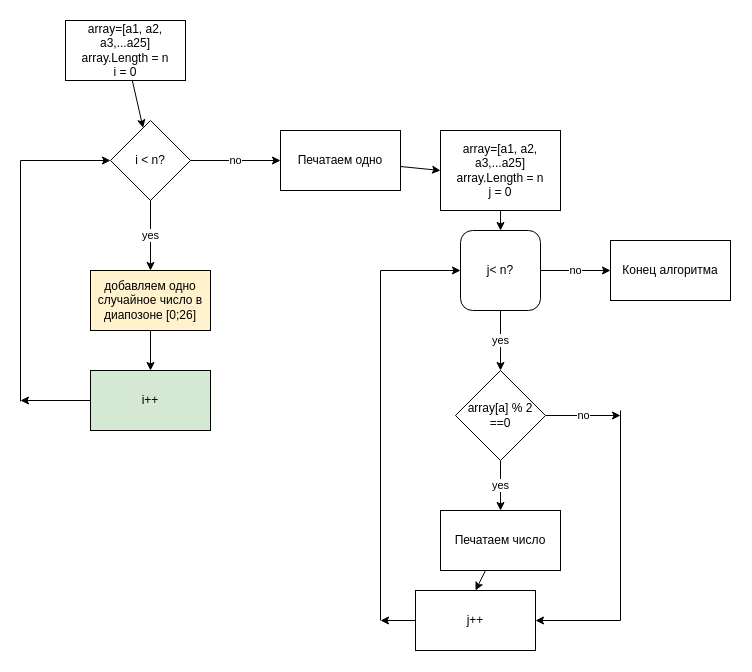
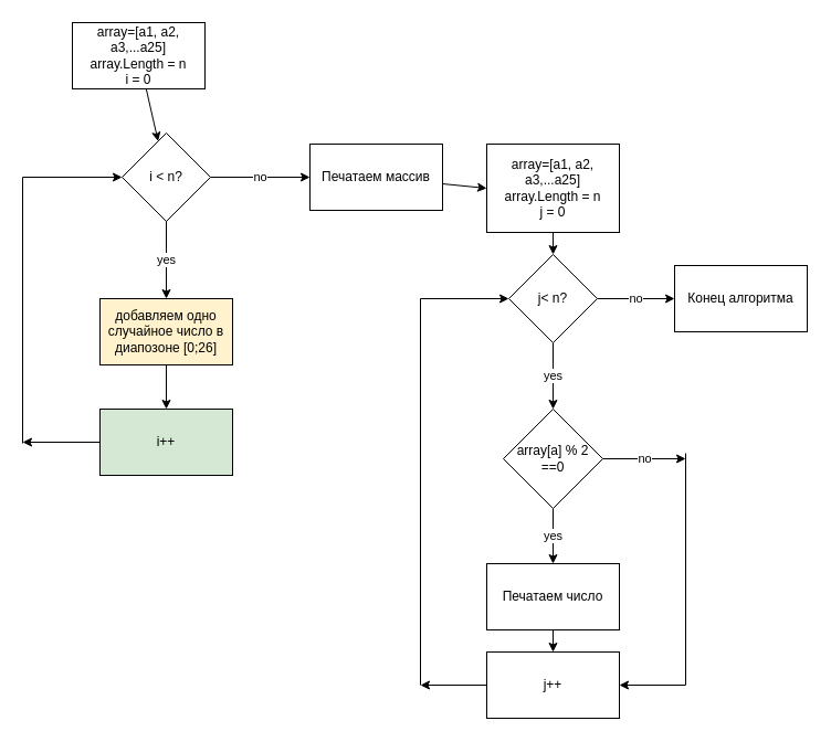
  <mxCell id="0" />
  <mxCell id="1" parent="0" />
  <mxCell id="2" style="edgeStyle=none;html=1;" edge="1" parent="1" source="3" target="6"><mxGeometry relative="1" as="geometry"><mxPoint x="150" y="130" as="targetPoint" /></mxGeometry></mxCell>
  <mxCell id="3" value="array=[a1, a2, a3,...a25]&lt;br&gt;array.Length = n&lt;br&gt;i = 0" style="rounded=0;whiteSpace=wrap;html=1;" parent="1" vertex="1"><mxGeometry x="65" y="20" width="120" height="60" as="geometry" /></mxCell>
  <mxCell id="4" value="yes" style="edgeStyle=none;html=1;" edge="1" parent="1" source="6"><mxGeometry relative="1" as="geometry"><mxPoint x="150" y="270" as="targetPoint" /></mxGeometry></mxCell>
  <mxCell id="5" value="no" style="edgeStyle=none;html=1;" edge="1" parent="1" source="6"><mxGeometry relative="1" as="geometry"><mxPoint x="280" y="160" as="targetPoint" /></mxGeometry></mxCell>
  <mxCell id="6" value="i &amp;lt; n?" style="rhombus;whiteSpace=wrap;html=1;" vertex="1" parent="1"><mxGeometry x="110" y="120" width="80" height="80" as="geometry" /></mxCell>
  <mxCell id="7" style="edgeStyle=none;html=1;entryX=0.5;entryY=0;entryDx=0;entryDy=0;" edge="1" parent="1" source="8" target="10"><mxGeometry relative="1" as="geometry" /></mxCell>
  <mxCell id="8" value="добавляем одно случайное число в диапозоне [0;26]" style="rounded=0;whiteSpace=wrap;html=1;fillColor=#fff2cc;" vertex="1" parent="1"><mxGeometry x="90" y="270" width="120" height="60" as="geometry" /></mxCell>
  <mxCell id="9" style="edgeStyle=none;html=1;" edge="1" parent="1" source="10"><mxGeometry relative="1" as="geometry"><mxPoint x="20" y="400" as="targetPoint" /></mxGeometry></mxCell>
  <mxCell id="10" value="i++" style="rounded=0;whiteSpace=wrap;html=1;fillColor=#d5e8d4;" vertex="1" parent="1"><mxGeometry x="90" y="370" width="120" height="60" as="geometry" /></mxCell>
  <mxCell id="11" value="" style="endArrow=classic;html=1;" edge="1" parent="1"><mxGeometry width="50" height="50" relative="1" as="geometry"><mxPoint x="20" y="160" as="sourcePoint" /><mxPoint x="110" y="160" as="targetPoint" /></mxGeometry></mxCell>
  <mxCell id="12" value="" style="endArrow=none;html=1;" edge="1" parent="1"><mxGeometry width="50" height="50" relative="1" as="geometry"><mxPoint x="20" y="401" as="sourcePoint" /><mxPoint x="20" y="160" as="targetPoint" /></mxGeometry></mxCell>
  <mxCell id="13" style="edgeStyle=none;html=1;entryX=0;entryY=0.5;entryDx=0;entryDy=0;" edge="1" parent="1" source="14" target="16"><mxGeometry relative="1" as="geometry" /></mxCell>
- <mxCell id="14" value="Печатаем одно" style="rounded=0;whiteSpace=wrap;html=1;" vertex="1" parent="1"><mxGeometry x="280" y="130" width="120" height="60" as="geometry" /></mxCell>
+ <mxCell id="14" value="Печатаем массив" style="rounded=0;whiteSpace=wrap;html=1;" vertex="1" parent="1"><mxGeometry x="280" y="130" width="120" height="60" as="geometry" /></mxCell>
  <mxCell id="15" style="edgeStyle=none;html=1;entryX=0.5;entryY=0;entryDx=0;entryDy=0;" edge="1" parent="1" source="16" target="19"><mxGeometry relative="1" as="geometry" /></mxCell>
  <mxCell id="16" value="array=[a1, a2, a3,...a25]&lt;br&gt;array.Length = n&lt;br&gt;j = 0" style="rounded=0;whiteSpace=wrap;html=1;" vertex="1" parent="1"><mxGeometry x="440" y="130" width="120" height="80" as="geometry" /></mxCell>
  <mxCell id="17" value="yes" style="edgeStyle=none;html=1;" edge="1" parent="1" source="19"><mxGeometry relative="1" as="geometry"><mxPoint x="500" y="370" as="targetPoint" /></mxGeometry></mxCell>
  <mxCell id="18" value="no" style="edgeStyle=none;html=1;" edge="1" parent="1" source="19"><mxGeometry relative="1" as="geometry"><mxPoint x="610" y="270" as="targetPoint" /></mxGeometry></mxCell>
- <mxCell id="19" value="j&amp;lt; n?" style="whiteSpace=wrap;html=1;rounded=1;" vertex="1" parent="1"><mxGeometry x="460" y="230" width="80" height="80" as="geometry" /></mxCell>
+ <mxCell id="19" value="j&amp;lt; n?" style="rhombus;whiteSpace=wrap;html=1;" vertex="1" parent="1"><mxGeometry x="460" y="230" width="80" height="80" as="geometry" /></mxCell>
  <mxCell id="20" value="yes" style="edgeStyle=none;html=1;" edge="1" parent="1" source="22"><mxGeometry relative="1" as="geometry"><mxPoint x="500" y="510" as="targetPoint" /></mxGeometry></mxCell>
  <mxCell id="21" value="no" style="edgeStyle=none;html=1;" edge="1" parent="1" source="22"><mxGeometry relative="1" as="geometry"><mxPoint x="620" y="415" as="targetPoint" /></mxGeometry></mxCell>
  <mxCell id="22" value="array[a] % 2 ==0" style="rhombus;whiteSpace=wrap;html=1;" vertex="1" parent="1"><mxGeometry x="455" y="370" width="90" height="90" as="geometry" /></mxCell>
  <mxCell id="23" style="edgeStyle=none;html=1;entryX=0.5;entryY=0;entryDx=0;entryDy=0;" edge="1" parent="1" source="24" target="29"><mxGeometry relative="1" as="geometry" /></mxCell>
  <mxCell id="24" value="Печатаем число" style="rounded=0;whiteSpace=wrap;html=1;" vertex="1" parent="1"><mxGeometry x="440" y="510" width="120" height="60" as="geometry" /></mxCell>
  <mxCell id="25" value="" style="endArrow=none;html=1;" edge="1" parent="1"><mxGeometry width="50" height="50" relative="1" as="geometry"><mxPoint x="380" y="620" as="sourcePoint" /><mxPoint x="380" y="270" as="targetPoint" /></mxGeometry></mxCell>
  <mxCell id="26" value="" style="endArrow=classic;html=1;" edge="1" parent="1" target="19"><mxGeometry width="50" height="50" relative="1" as="geometry"><mxPoint x="380" y="270" as="sourcePoint" /><mxPoint x="430" y="220" as="targetPoint" /></mxGeometry></mxCell>
  <mxCell id="27" value="" style="endArrow=none;html=1;" edge="1" parent="1"><mxGeometry width="50" height="50" relative="1" as="geometry"><mxPoint x="620" y="620" as="sourcePoint" /><mxPoint x="620" y="410" as="targetPoint" /></mxGeometry></mxCell>
  <mxCell id="28" style="edgeStyle=none;html=1;" edge="1" parent="1" source="29"><mxGeometry relative="1" as="geometry"><mxPoint x="380" y="620" as="targetPoint" /></mxGeometry></mxCell>
- <mxCell id="29" value="j++" style="rounded=0;whiteSpace=wrap;html=1;" vertex="1" parent="1"><mxGeometry x="415" y="590" width="120" height="60" as="geometry" /></mxCell>
+ <mxCell id="29" value="j++" style="rounded=0;whiteSpace=wrap;html=1;" vertex="1" parent="1"><mxGeometry x="440" y="590" width="120" height="60" as="geometry" /></mxCell>
  <mxCell id="30" value="" style="endArrow=classic;html=1;entryX=1;entryY=0.5;entryDx=0;entryDy=0;" edge="1" parent="1" target="29"><mxGeometry width="50" height="50" relative="1" as="geometry"><mxPoint x="620" y="620" as="sourcePoint" /><mxPoint x="670" y="570" as="targetPoint" /></mxGeometry></mxCell>
  <mxCell id="31" value="Конец алгоритма" style="rounded=0;whiteSpace=wrap;html=1;" vertex="1" parent="1"><mxGeometry x="610" y="240" width="120" height="60" as="geometry" /></mxCell>
